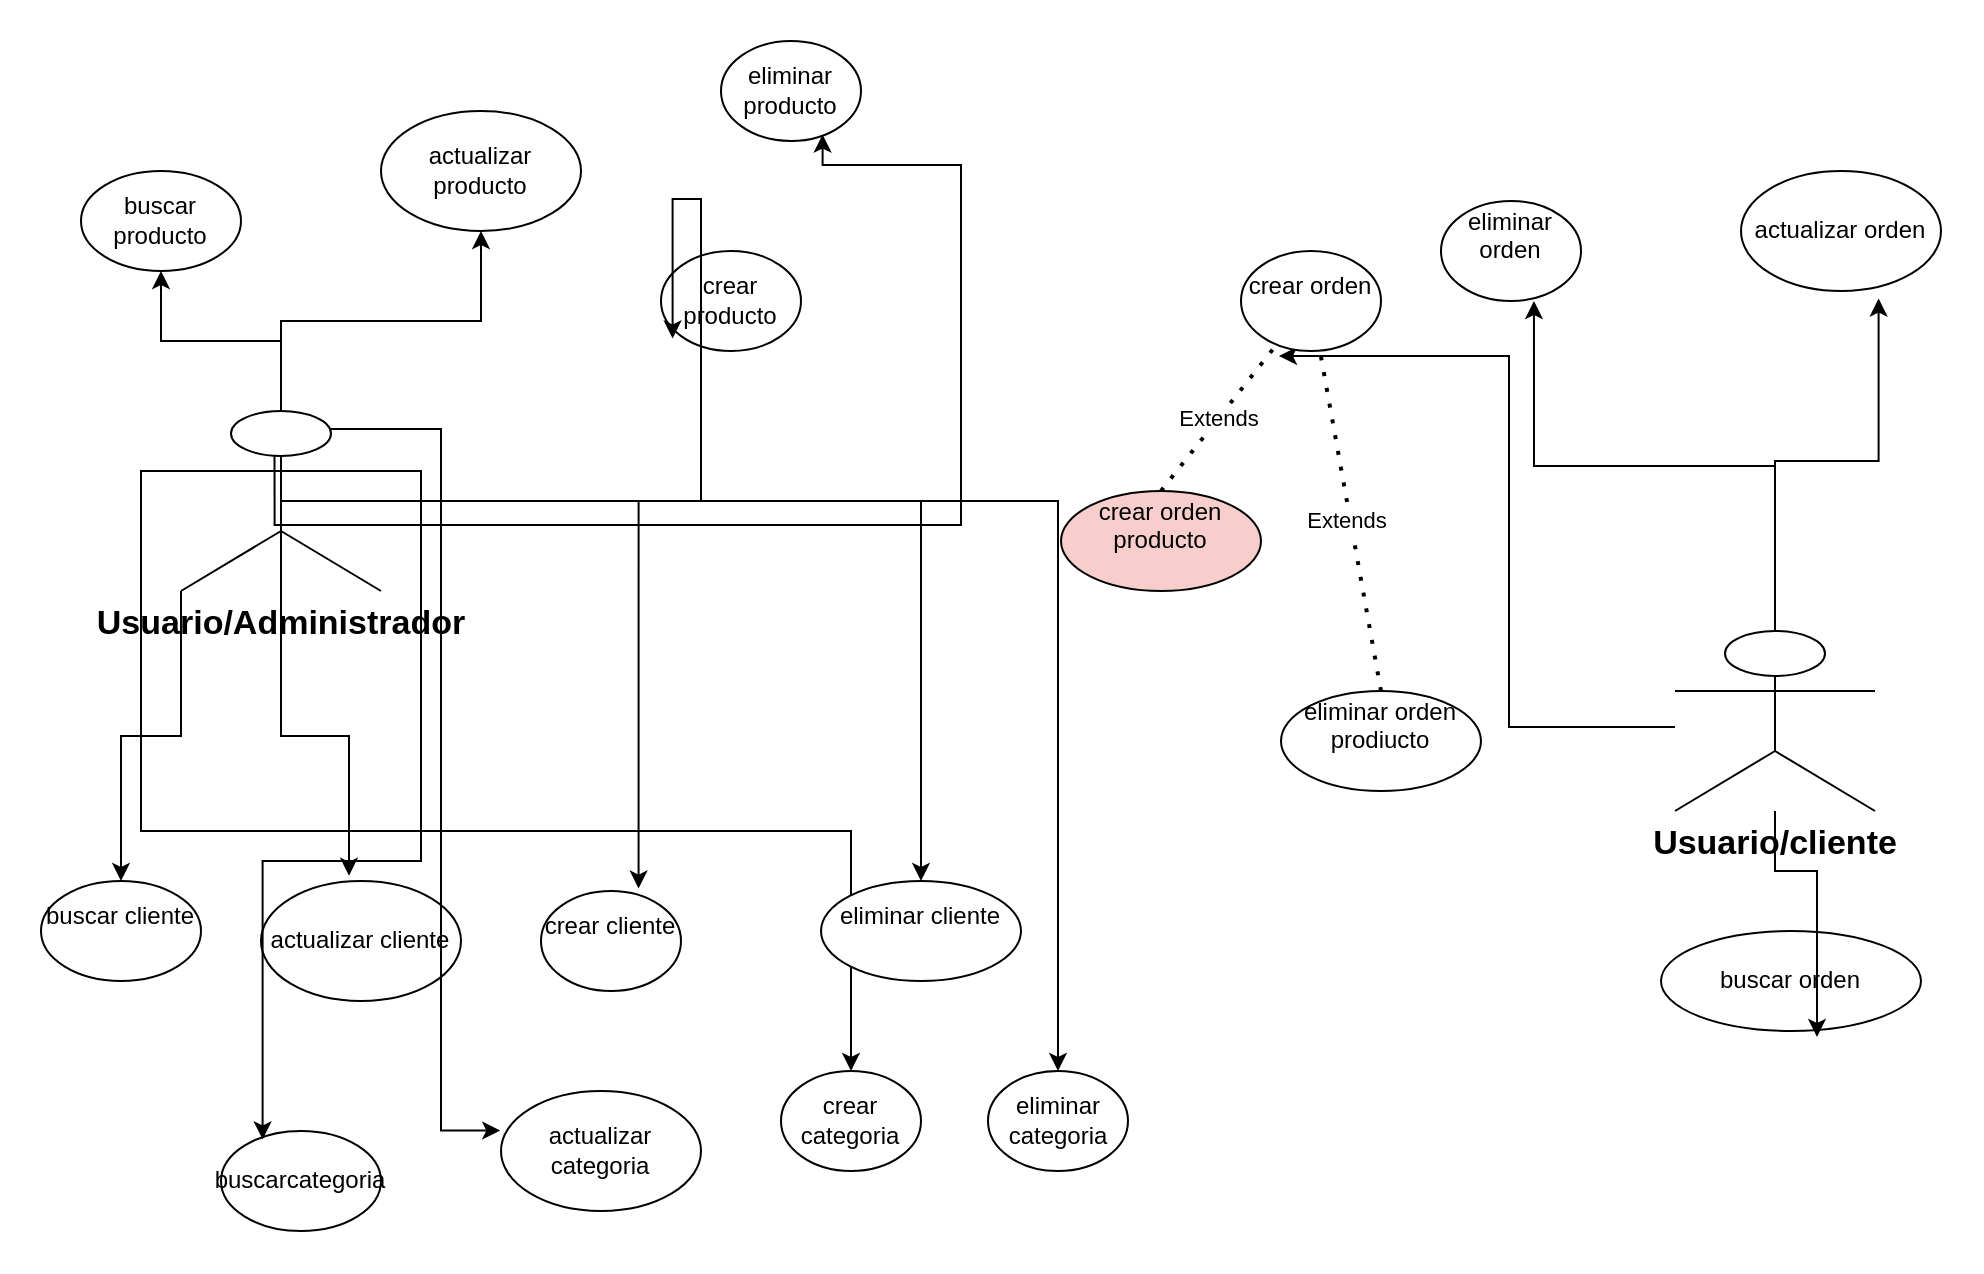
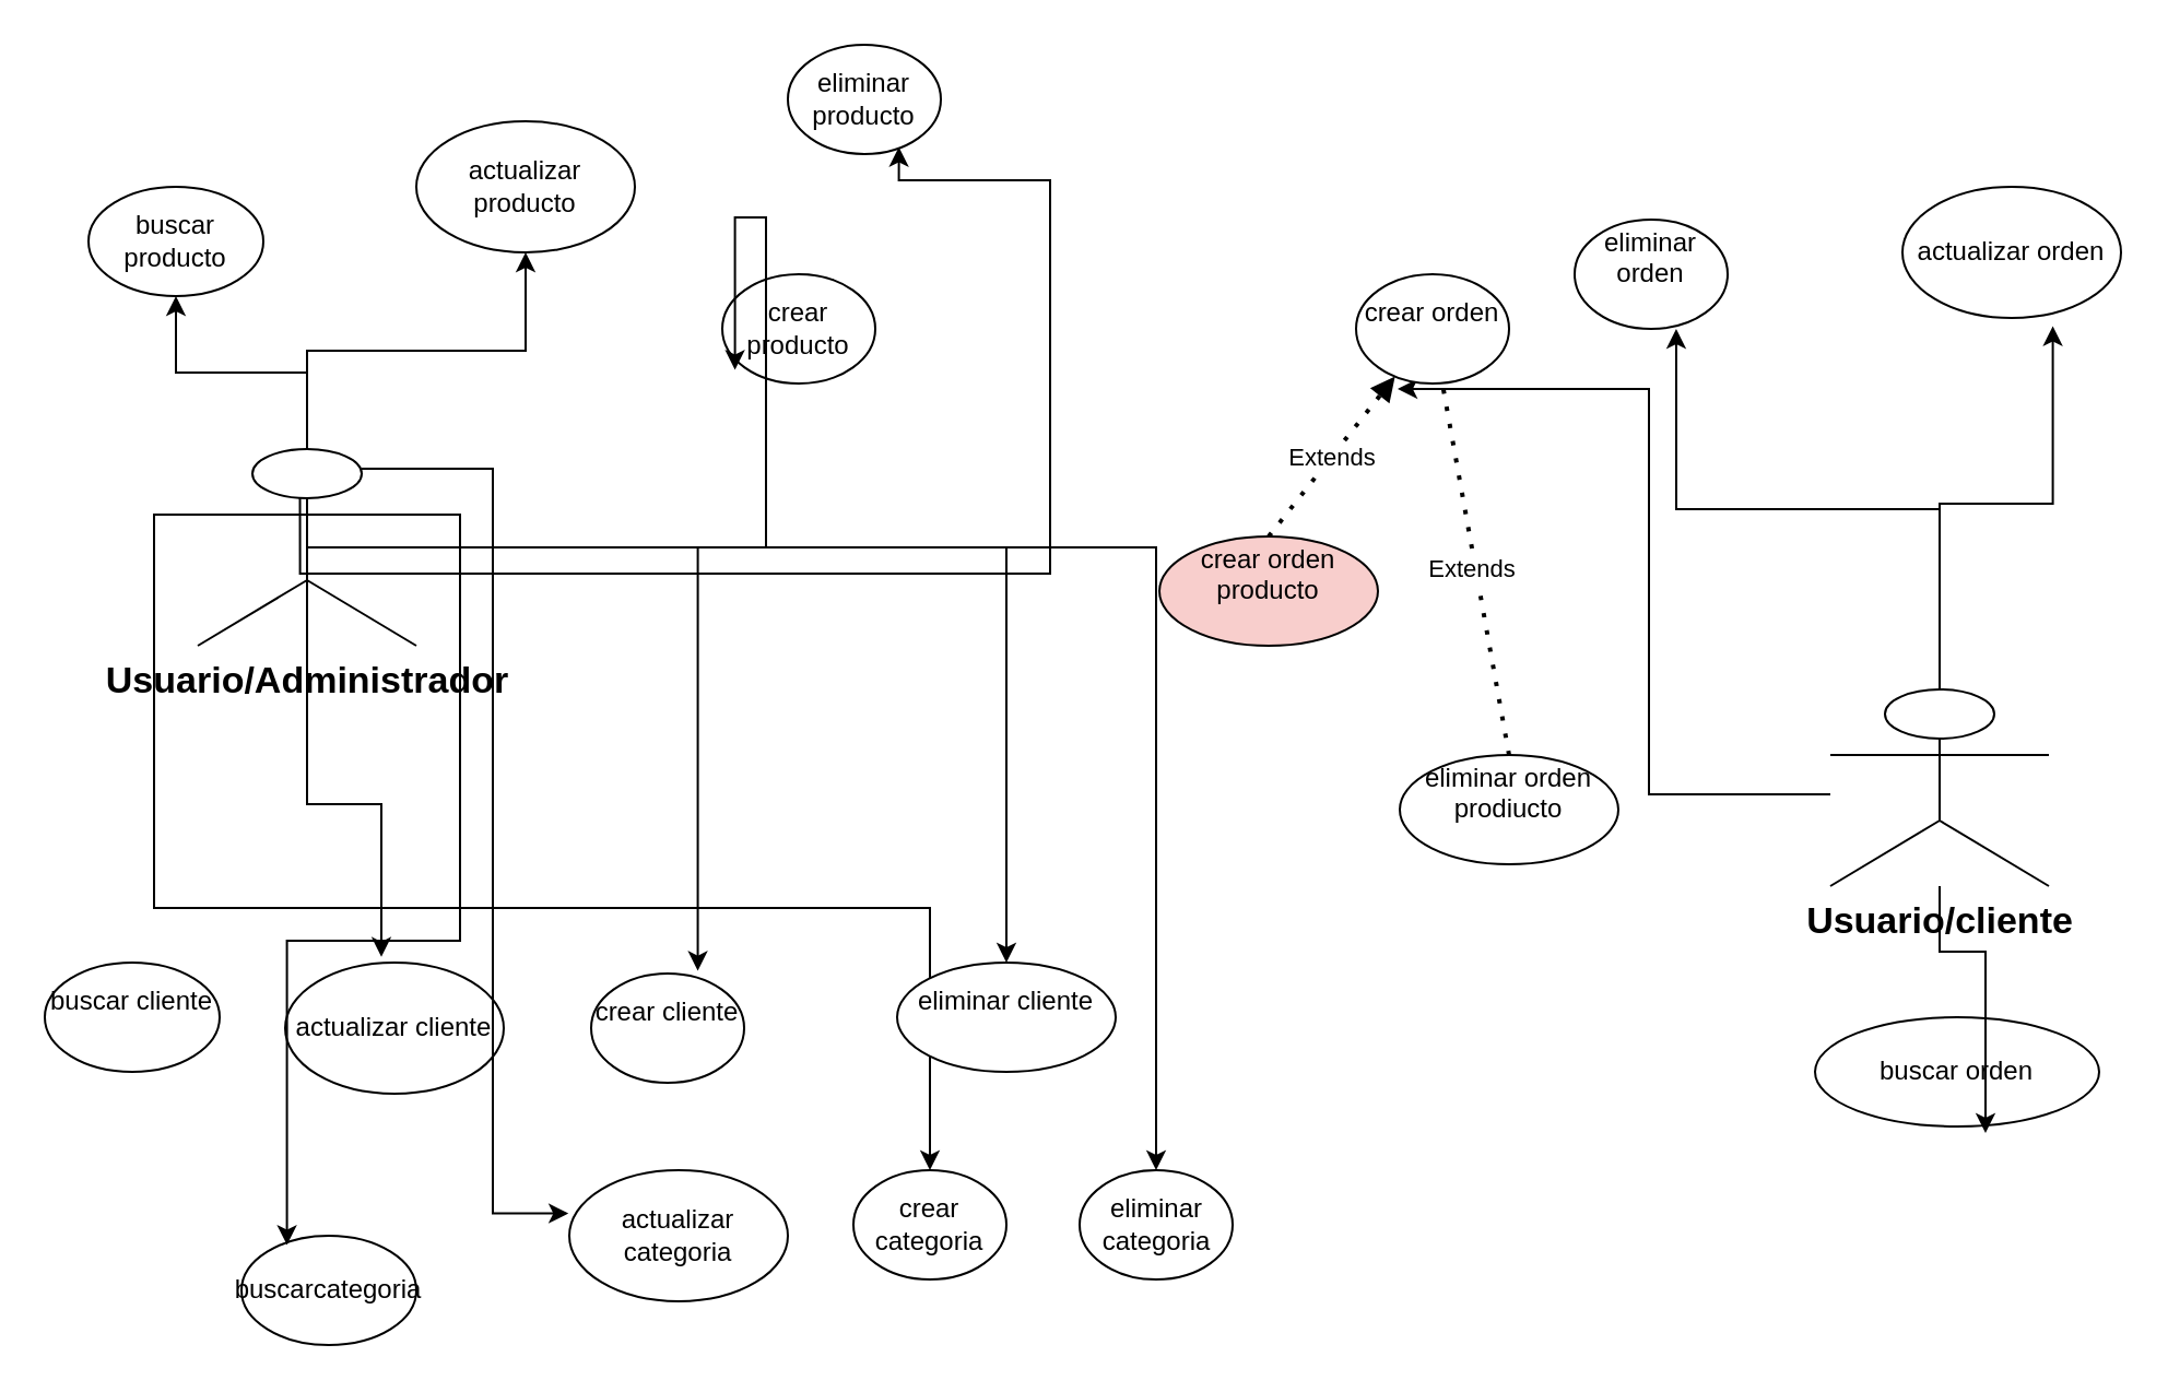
  <mxCell id="0" />
  <mxCell id="1" parent="0" />
  <mxCell id="2" value="crear producto" style="ellipse;whiteSpace=wrap;html=1;" vertex="1" parent="1"><mxGeometry x="330" y="125" width="70" height="50" as="geometry" /></mxCell>
  <mxCell id="3" style="edgeStyle=orthogonalEdgeStyle;rounded=0;orthogonalLoop=1;jettySize=auto;html=1;" edge="1" parent="1" source="10" target="11"><mxGeometry relative="1" as="geometry" /></mxCell>
  <mxCell id="4" style="edgeStyle=orthogonalEdgeStyle;rounded=0;orthogonalLoop=1;jettySize=auto;html=1;entryX=0.5;entryY=1;entryDx=0;entryDy=0;" edge="1" parent="1" source="10" target="12"><mxGeometry relative="1" as="geometry"><mxPoint x="570" y="285" as="sourcePoint" /></mxGeometry></mxCell>
  <mxCell id="5" style="edgeStyle=orthogonalEdgeStyle;rounded=0;orthogonalLoop=1;jettySize=auto;html=1;entryX=0.726;entryY=0.936;entryDx=0;entryDy=0;entryPerimeter=0;" edge="1" parent="1" target="13"><mxGeometry relative="1" as="geometry"><mxPoint x="136.75" y="222.32" as="sourcePoint" /><mxPoint x="479.999" y="64.998" as="targetPoint" /><Array as="points"><mxPoint x="137" y="262" /><mxPoint x="480" y="262" /><mxPoint x="480" y="82" /></Array></mxGeometry></mxCell>
- <mxCell id="6" style="edgeStyle=orthogonalEdgeStyle;rounded=0;orthogonalLoop=1;jettySize=auto;html=1;exitX=0;exitY=1;exitDx=0;exitDy=0;exitPerimeter=0;entryX=0.5;entryY=0;entryDx=0;entryDy=0;" edge="1" parent="1" source="10" target="17"><mxGeometry relative="1" as="geometry" /></mxCell>
  <mxCell id="7" style="edgeStyle=orthogonalEdgeStyle;rounded=0;orthogonalLoop=1;jettySize=auto;html=1;exitX=0.5;exitY=0.5;exitDx=0;exitDy=0;exitPerimeter=0;" edge="1" parent="1" source="10" target="18"><mxGeometry relative="1" as="geometry" /></mxCell>
  <mxCell id="8" style="edgeStyle=orthogonalEdgeStyle;rounded=0;orthogonalLoop=1;jettySize=auto;html=1;exitX=0;exitY=0.333;exitDx=0;exitDy=0;exitPerimeter=0;entryX=0.5;entryY=0;entryDx=0;entryDy=0;" edge="1" parent="1" source="10" target="29"><mxGeometry relative="1" as="geometry" /></mxCell>
  <mxCell id="9" style="edgeStyle=orthogonalEdgeStyle;rounded=0;orthogonalLoop=1;jettySize=auto;html=1;exitX=0.5;exitY=0.5;exitDx=0;exitDy=0;exitPerimeter=0;" edge="1" parent="1" source="10" target="32"><mxGeometry relative="1" as="geometry" /></mxCell>
  <mxCell id="10" value="Usuario/Administrador&lt;div style=&quot;font-size: 17px;&quot;&gt;&lt;br style=&quot;font-size: 17px;&quot;&gt;&lt;/div&gt;" style="shape=umlActor;verticalLabelPosition=bottom;verticalAlign=top;html=1;outlineConnect=0;fontFamily=arial;fontStyle=1;fontSize=17;" vertex="1" parent="1"><mxGeometry x="90" y="205" width="100" height="90" as="geometry" /></mxCell>
  <mxCell id="11" value="actualizar producto" style="ellipse;whiteSpace=wrap;html=1;" vertex="1" parent="1"><mxGeometry x="190" width="100" height="60" as="geometry" y="55" /></mxCell>
  <mxCell id="12" value="buscar producto" style="ellipse;whiteSpace=wrap;html=1;" vertex="1" parent="1"><mxGeometry x="40" y="85" width="80" height="50" as="geometry" /></mxCell>
  <mxCell id="13" value="eliminar producto" style="ellipse;whiteSpace=wrap;html=1;" vertex="1" parent="1"><mxGeometry x="360" y="20" width="70" height="50" as="geometry" /></mxCell>
  <mxCell id="14" style="edgeStyle=orthogonalEdgeStyle;rounded=0;orthogonalLoop=1;jettySize=auto;html=1;entryX=0.083;entryY=0.875;entryDx=0;entryDy=0;entryPerimeter=0;" edge="1" parent="1" source="10" target="2"><mxGeometry relative="1" as="geometry"><mxPoint x="140" y="185" as="sourcePoint" /><Array as="points"><mxPoint x="350" y="250" /><mxPoint x="350" y="99" /></Array></mxGeometry></mxCell>
  <mxCell id="15" value="crear cliente&lt;div&gt;&lt;br&gt;&lt;/div&gt;" style="ellipse;whiteSpace=wrap;html=1;" vertex="1" parent="1"><mxGeometry x="270" y="445" width="70" height="50" as="geometry" /></mxCell>
  <mxCell id="16" value="actualizar cliente" style="ellipse;whiteSpace=wrap;html=1;" vertex="1" parent="1"><mxGeometry x="130" y="440" width="100" height="60" as="geometry" /></mxCell>
  <mxCell id="17" value="buscar cliente&lt;div&gt;&lt;br&gt;&lt;/div&gt;" style="ellipse;whiteSpace=wrap;html=1;" vertex="1" parent="1"><mxGeometry x="20" y="440" width="80" height="50" as="geometry" /></mxCell>
  <mxCell id="18" value="eliminar cliente&lt;div&gt;&lt;br&gt;&lt;/div&gt;" style="ellipse;whiteSpace=wrap;html=1;" vertex="1" parent="1"><mxGeometry x="410" y="440" width="100" height="50" as="geometry" /></mxCell>
  <mxCell id="19" style="edgeStyle=orthogonalEdgeStyle;rounded=0;orthogonalLoop=1;jettySize=auto;html=1;exitX=0.5;exitY=0.5;exitDx=0;exitDy=0;exitPerimeter=0;entryX=0.44;entryY=-0.043;entryDx=0;entryDy=0;entryPerimeter=0;" edge="1" parent="1" source="10" target="16"><mxGeometry relative="1" as="geometry" /></mxCell>
  <mxCell id="20" style="edgeStyle=orthogonalEdgeStyle;rounded=0;orthogonalLoop=1;jettySize=auto;html=1;exitX=0.5;exitY=0.5;exitDx=0;exitDy=0;exitPerimeter=0;entryX=0.697;entryY=-0.024;entryDx=0;entryDy=0;entryPerimeter=0;" edge="1" parent="1" source="10" target="15"><mxGeometry relative="1" as="geometry" /></mxCell>
  <mxCell id="21" style="edgeStyle=orthogonalEdgeStyle;rounded=0;orthogonalLoop=1;jettySize=auto;html=1;entryX=0.5;entryY=1;entryDx=0;entryDy=0;" edge="1" parent="1" source="22"><mxGeometry relative="1" as="geometry"><mxPoint x="821" y="362.5" as="sourcePoint" /><mxPoint x="639" y="177.5" as="targetPoint" /><Array as="points"><mxPoint x="754" y="363" /><mxPoint x="754" y="178" /></Array></mxGeometry></mxCell>
  <mxCell id="22" value="&lt;div style=&quot;font-size: 17px;&quot;&gt;Usuario/cliente&lt;/div&gt;&lt;div style=&quot;font-size: 17px;&quot;&gt;&lt;br&gt;&lt;/div&gt;" style="shape=umlActor;verticalLabelPosition=bottom;verticalAlign=top;html=1;outlineConnect=0;fontFamily=arial;fontStyle=1;fontSize=17;" vertex="1" parent="1"><mxGeometry x="837" y="315" width="100" height="90" as="geometry" /></mxCell>
  <mxCell id="23" value="crear orden&lt;div&gt;&lt;br&gt;&lt;/div&gt;" style="ellipse;whiteSpace=wrap;html=1;" vertex="1" parent="1"><mxGeometry x="620" y="125" width="70" height="50" as="geometry" /></mxCell>
  <mxCell id="24" value="actualizar orden" style="ellipse;whiteSpace=wrap;html=1;" vertex="1" parent="1"><mxGeometry x="870" y="85" width="100" height="60" as="geometry" /></mxCell>
  <mxCell id="25" value="buscar orden" style="ellipse;whiteSpace=wrap;html=1;" vertex="1" parent="1"><mxGeometry x="830" y="465" width="130" height="50" as="geometry" /></mxCell>
  <mxCell id="26" value="eliminar orden&lt;div&gt;&lt;br&gt;&lt;/div&gt;" style="ellipse;whiteSpace=wrap;html=1;" vertex="1" parent="1"><mxGeometry x="720" y="100" width="70" height="50" as="geometry" /></mxCell>
  <mxCell id="27" style="edgeStyle=orthogonalEdgeStyle;rounded=0;orthogonalLoop=1;jettySize=auto;html=1;entryX=0.6;entryY=1.06;entryDx=0;entryDy=0;entryPerimeter=0;" edge="1" parent="1" source="22" target="25"><mxGeometry relative="1" as="geometry" /></mxCell>
  <mxCell id="28" style="edgeStyle=orthogonalEdgeStyle;rounded=0;orthogonalLoop=1;jettySize=auto;html=1;exitX=0.5;exitY=0;exitDx=0;exitDy=0;exitPerimeter=0;entryX=0.664;entryY=1;entryDx=0;entryDy=0;entryPerimeter=0;" edge="1" parent="1" source="22" target="26"><mxGeometry relative="1" as="geometry" /></mxCell>
  <mxCell id="29" value="crear categoria" style="ellipse;whiteSpace=wrap;html=1;" vertex="1" parent="1"><mxGeometry x="390" y="535" width="70" height="50" as="geometry" /></mxCell>
- <mxCell id="30" value="actualizar categoria" style="ellipse;whiteSpace=wrap;html=1;" vertex="1" parent="1"><mxGeometry x="250" y="545" width="100" height="60" as="geometry" /></mxCell>
+ <mxCell id="30" value="actualizar categoria" style="ellipse;whiteSpace=wrap;html=1;" vertex="1" parent="1"><mxGeometry x="260" y="535" width="100" height="60" as="geometry" /></mxCell>
  <mxCell id="31" value="buscarcategoria" style="ellipse;whiteSpace=wrap;html=1;" vertex="1" parent="1"><mxGeometry x="110" y="565" width="80" height="50" as="geometry" /></mxCell>
  <mxCell id="32" value="eliminar categoria" style="ellipse;whiteSpace=wrap;html=1;" vertex="1" parent="1"><mxGeometry x="493.5" y="535" width="70" height="50" as="geometry" /></mxCell>
  <mxCell id="33" style="edgeStyle=orthogonalEdgeStyle;rounded=0;orthogonalLoop=1;jettySize=auto;html=1;exitX=0.75;exitY=0.1;exitDx=0;exitDy=0;exitPerimeter=0;entryX=-0.004;entryY=0.33;entryDx=0;entryDy=0;entryPerimeter=0;" edge="1" parent="1" source="10" target="30"><mxGeometry relative="1" as="geometry" /></mxCell>
  <mxCell id="34" style="edgeStyle=orthogonalEdgeStyle;rounded=0;orthogonalLoop=1;jettySize=auto;html=1;exitX=1;exitY=0.333;exitDx=0;exitDy=0;exitPerimeter=0;entryX=0.26;entryY=0.084;entryDx=0;entryDy=0;entryPerimeter=0;" edge="1" parent="1" source="10" target="31"><mxGeometry relative="1" as="geometry" /></mxCell>
  <mxCell id="35" style="edgeStyle=orthogonalEdgeStyle;rounded=0;orthogonalLoop=1;jettySize=auto;html=1;exitX=0.5;exitY=0;exitDx=0;exitDy=0;exitPerimeter=0;entryX=0.688;entryY=1.063;entryDx=0;entryDy=0;entryPerimeter=0;" edge="1" parent="1" source="22" target="24"><mxGeometry relative="1" as="geometry" /></mxCell>
- <mxCell id="36" value="" style="endArrow=none;dashed=1;html=1;dashPattern=1 3;strokeWidth=2;rounded=0;exitX=0.5;exitY=0;exitDx=0;exitDy=0;" edge="1" parent="1" source="38" target="23"><mxGeometry width="50" height="50" relative="1" as="geometry"><mxPoint x="570" y="200" as="sourcePoint" /><mxPoint x="620" y="150" as="targetPoint" /></mxGeometry></mxCell>
+ <mxCell id="36" value="" style="endArrow=block;dashed=1;html=1;dashPattern=1 3;strokeWidth=2;rounded=0;exitX=0.5;exitY=0;exitDx=0;exitDy=0;" edge="1" parent="1" source="38" target="23"><mxGeometry width="50" height="50" relative="1" as="geometry"><mxPoint x="570" y="200" as="sourcePoint" /><mxPoint x="620" y="150" as="targetPoint" /></mxGeometry></mxCell>
  <mxCell id="37" value="Extends" style="edgeLabel;html=1;align=center;verticalAlign=middle;resizable=0;points=[];" vertex="1" connectable="0" parent="36"><mxGeometry x="-0.01" relative="1" as="geometry"><mxPoint as="offset" /></mxGeometry></mxCell>
  <mxCell id="38" value="crear orden producto&lt;div&gt;&lt;div&gt;&lt;br&gt;&lt;/div&gt;&lt;/div&gt;" style="ellipse;whiteSpace=wrap;html=1;fillColor=#f8cecc;" vertex="1" parent="1"><mxGeometry x="530" y="245" width="100" height="50" as="geometry" /></mxCell>
  <mxCell id="39" value="eliminar orden prodiucto&lt;div&gt;&lt;div&gt;&lt;br&gt;&lt;/div&gt;&lt;/div&gt;" style="ellipse;whiteSpace=wrap;html=1;" vertex="1" parent="1"><mxGeometry x="640" y="345" width="100" height="50" as="geometry" /></mxCell>
  <mxCell id="40" value="" style="endArrow=none;dashed=1;html=1;dashPattern=1 3;strokeWidth=2;rounded=0;exitX=0.5;exitY=0;exitDx=0;exitDy=0;" edge="1" parent="1" source="39" target="23"><mxGeometry width="50" height="50" relative="1" as="geometry"><mxPoint x="650" y="265" as="sourcePoint" /><mxPoint x="700" y="215" as="targetPoint" /></mxGeometry></mxCell>
  <mxCell id="41" value="Extends" style="edgeLabel;html=1;align=center;verticalAlign=middle;resizable=0;points=[];" vertex="1" connectable="0" parent="40"><mxGeometry x="0.01" y="2" relative="1" as="geometry"><mxPoint as="offset" /></mxGeometry></mxCell>
